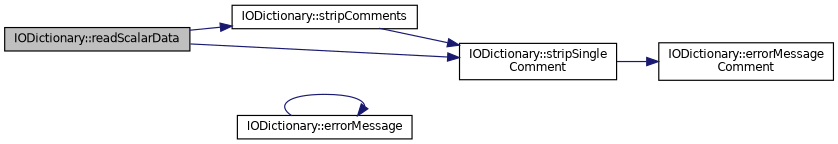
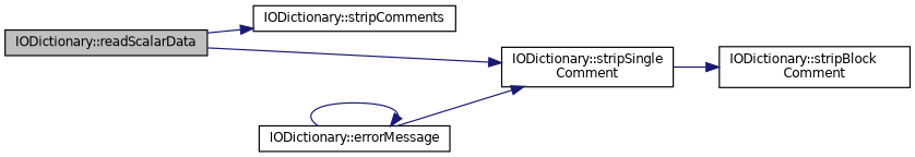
  digraph {
    rankdir=LR
    node [color=black fillcolor=white fontname=Helvetica fontsize=10 shape=record style=filled]
    edge [color=midnightblue fontname=Helvetica fontsize=10 labelfontname=Helvetica labelfontsize=10 style=solid]
    n1 [fillcolor=grey75 fontcolor=black height=0.2 label="IODictionary::readScalarData" width=0.4]
    n2 [height=0.2 label="IODictionary::stripComments" width=0.4]
    n3 [height=0.2 label="IODictionary::stripSingle\lComment" width=0.4]
    n4 [height=0.2 label="IODictionary::errorMessage" width=0.4]
-   n5 [height=0.2 label="IODictionary::errorMessage\lComment" width=0.4]
+   n5 [height=0.2 label="IODictionary::stripBlock\lComment" width=0.4]
    n1 -> n2
    n1 -> n3
-   n2 -> n3
+   n4 -> n3
    n3 -> n5
    n4 -> n4
  }
